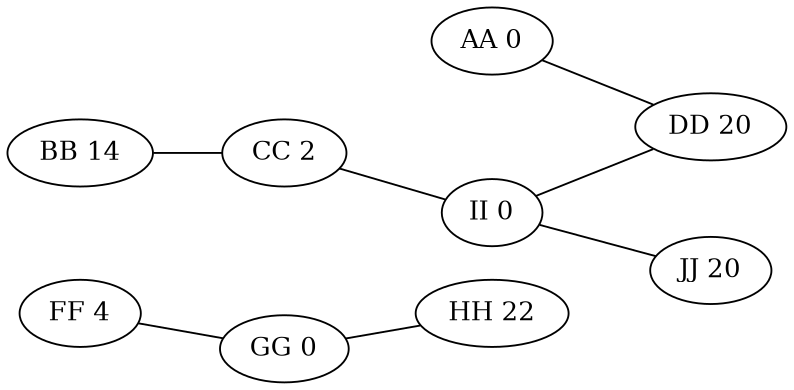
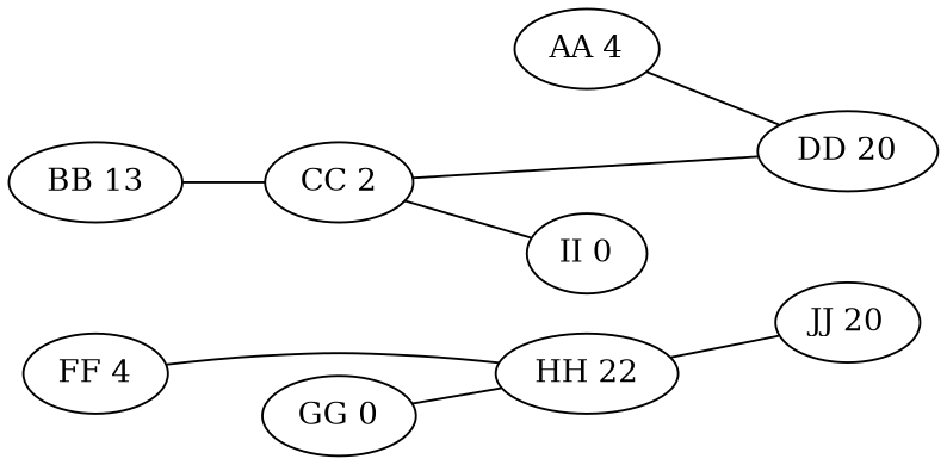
  graph {
    rankdir=LR
-   n1 [label="AA 0"]
+   n1 [label="AA 4"]
    n2 [label="DD 20"]
-   n3 [label="BB 14"]
+   n3 [label="BB 13"]
    n4 [label="CC 2"]
    n5 [label="II 0"]
    n6 [label="JJ 20"]
    n7 [label="FF 4"]
    n8 [label="GG 0"]
    n9 [label="HH 22"]
    n1 -- n2
    n3 -- n4
-   n5 -- n2
+   n4 -- n2
    n4 -- n5
-   n5 -- n6
-   n7 -- n8
+   n9 -- n6
+   n7 -- n9
    n8 -- n9
  }
